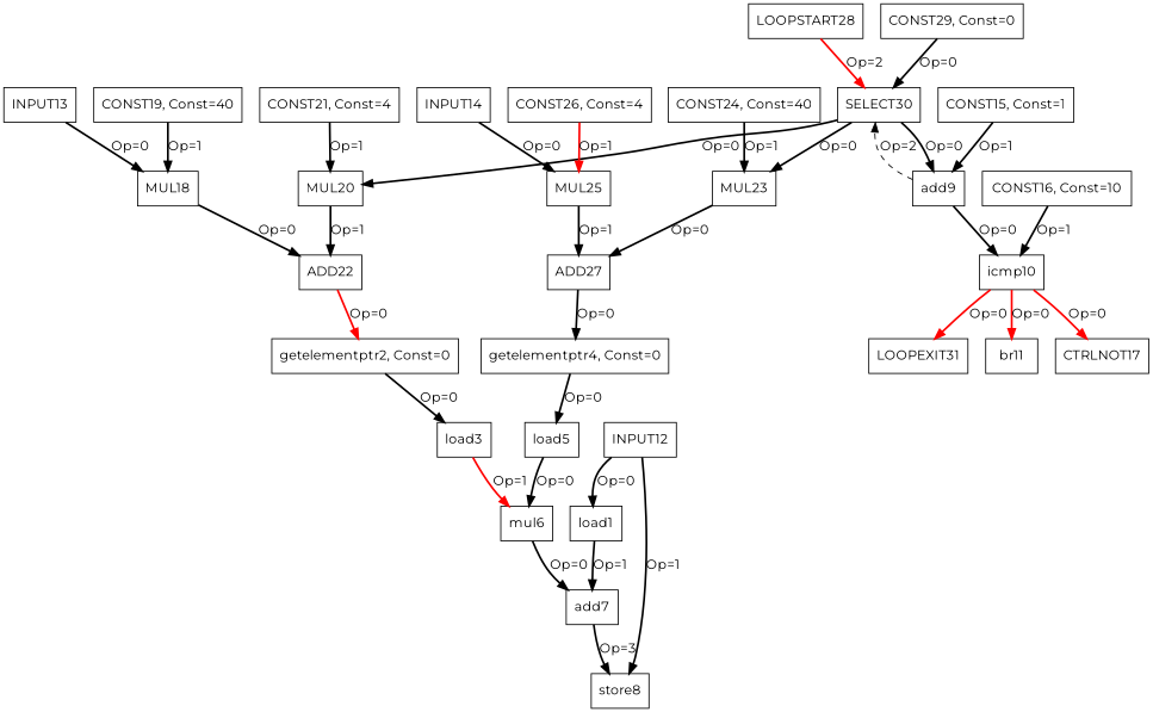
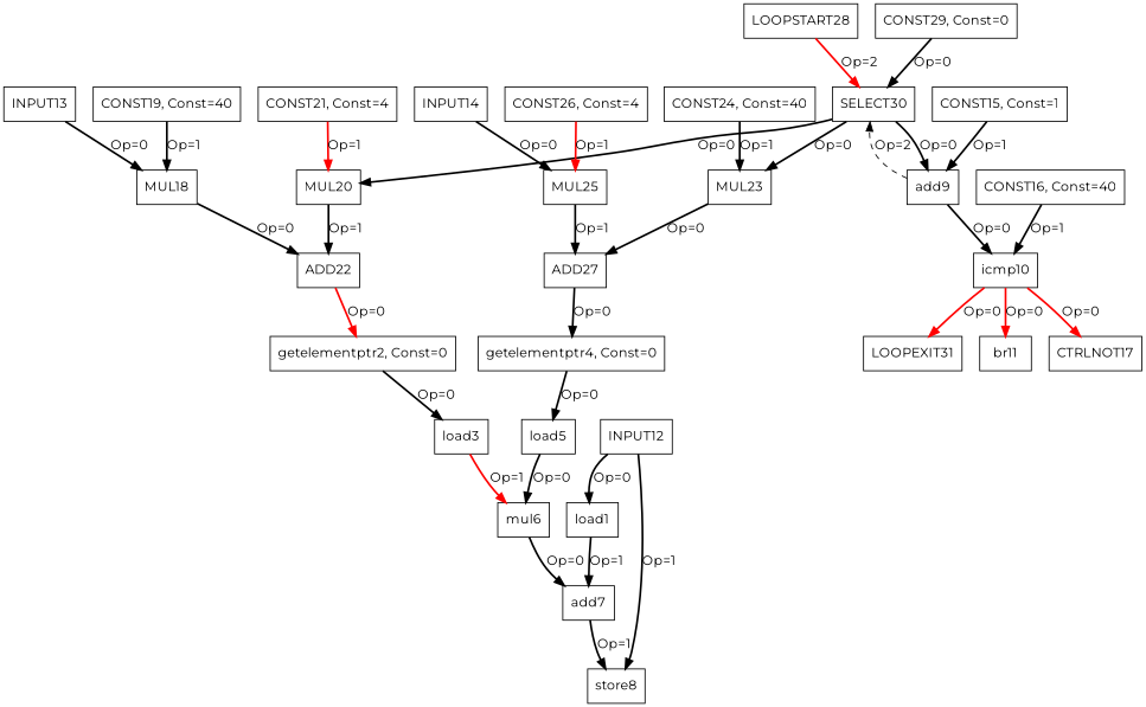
  digraph {
    fontname=Montserrat
    node [color=black fontname=Montserrat shape=box]
    edge [color=black fontname=Montserrat style=bold]
    n1 [label=load1]
    n2 [label=add7]
    n3 [label=store8]
    n4 [label="getelementptr2, Const=0"]
    n5 [label=load3]
    n6 [label=mul6]
    n7 [label="getelementptr4, Const=0"]
    n8 [label=load5]
    n9 [label=add9]
    n10 [label=icmp10]
    n11 [label=SELECT30]
    n12 [label=br11]
    n13 [label=CTRLNOT17]
    n14 [label=LOOPEXIT31]
    n15 [label=MUL20]
    n16 [label=MUL23]
    n17 [label=INPUT12]
    n18 [label=INPUT13]
    n19 [label=MUL18]
    n20 [label=ADD22]
    n21 [label=INPUT14]
    n22 [label=MUL25]
    n23 [label=ADD27]
    n24 [label="CONST15, Const=1"]
-   n25 [label="CONST16, Const=10"]
+   n25 [label="CONST16, Const=40"]
    n26 [label="CONST19, Const=40"]
    n27 [label="CONST21, Const=4"]
    n28 [label="CONST24, Const=40"]
    n29 [label="CONST26, Const=4"]
    n30 [label=LOOPSTART28]
    n31 [label="CONST29, Const=0"]
    n1 -> n2 [label="Op=1"]
-   n2 -> n3 [label="Op=3"]
+   n2 -> n3 [label="Op=1"]
    n4 -> n5 [label="Op=0"]
    n5 -> n6 [color=red label="Op=1"]
    n6 -> n2 [label="Op=0"]
    n7 -> n8 [label="Op=0"]
    n8 -> n6 [label="Op=0"]
    n9 -> n10 [label="Op=0"]
    n9 -> n11 [label="Op=2" style=dashed]
    n10 -> n12 [color=red label="Op=0"]
    n10 -> n13 [color=red label="Op=0"]
    n10 -> n14 [color=red label="Op=0"]
    n11 -> n9 [label="Op=0"]
    n11 -> n15 [label="Op=0"]
    n11 -> n16 [label="Op=0"]
    n15 -> n20 [label="Op=1"]
    n16 -> n23 [label="Op=0"]
    n17 -> n1 [label="Op=0"]
    n17 -> n3 [label="Op=1"]
    n18 -> n19 [label="Op=0"]
    n19 -> n20 [label="Op=0"]
    n20 -> n4 [color=red label="Op=0"]
    n21 -> n22 [label="Op=0"]
    n22 -> n23 [label="Op=1"]
    n23 -> n7 [label="Op=0"]
    n24 -> n9 [label="Op=1"]
    n25 -> n10 [label="Op=1"]
    n26 -> n19 [label="Op=1"]
-   n27 -> n15 [label="Op=1"]
+   n27 -> n15 [color=red label="Op=1"]
    n28 -> n16 [label="Op=1"]
    n29 -> n22 [color=red label="Op=1"]
    n30 -> n11 [color=red label="Op=2"]
    n31 -> n11 [label="Op=0"]
  }
